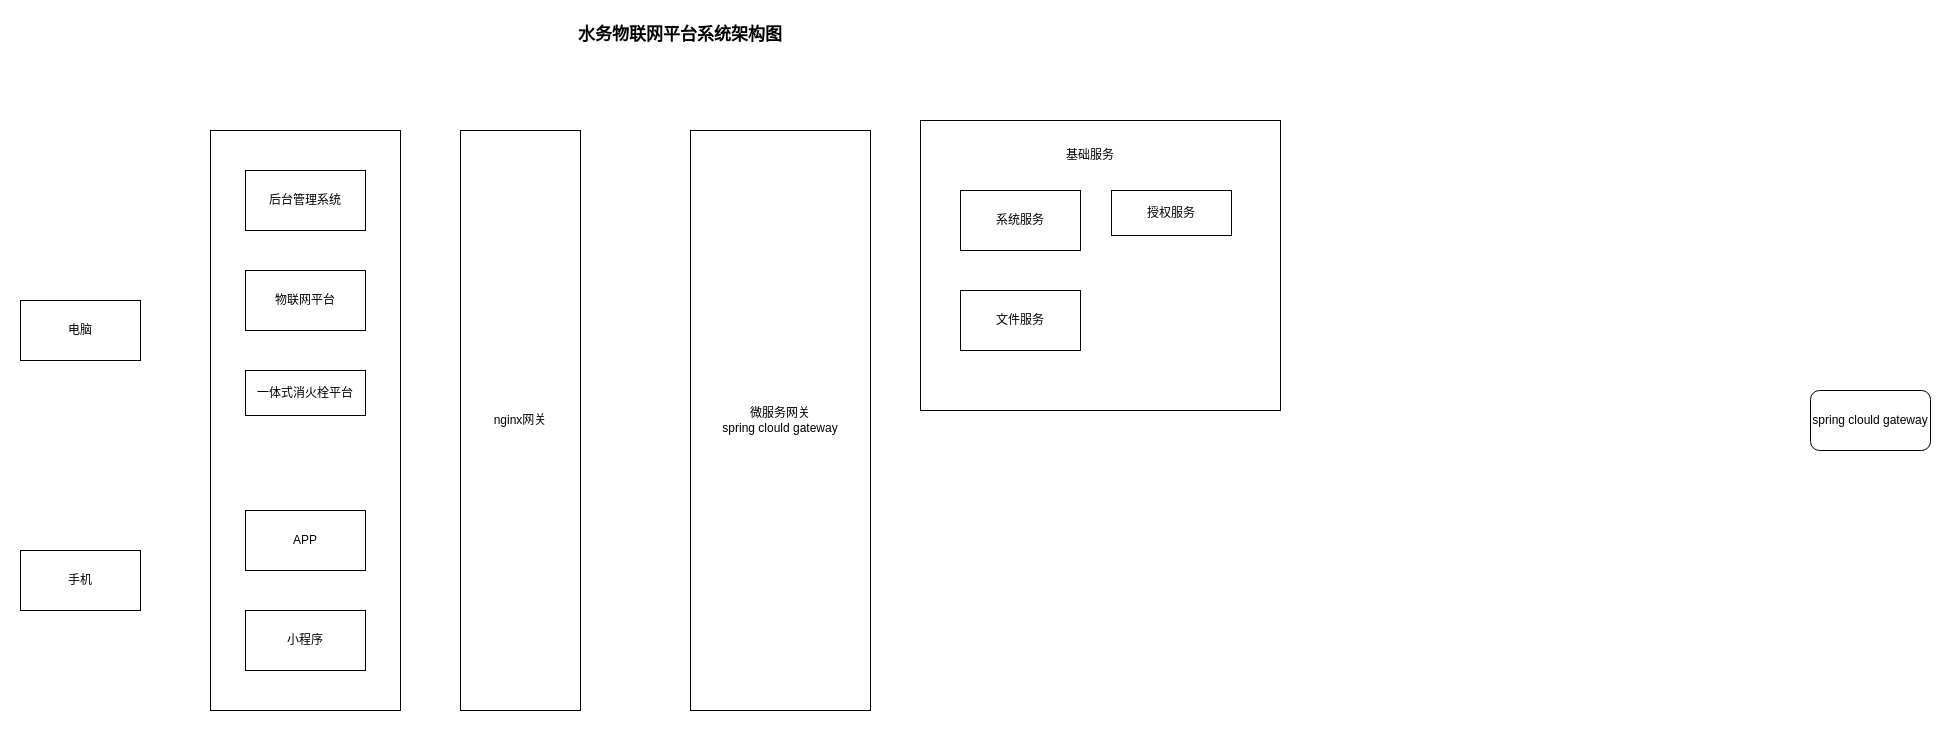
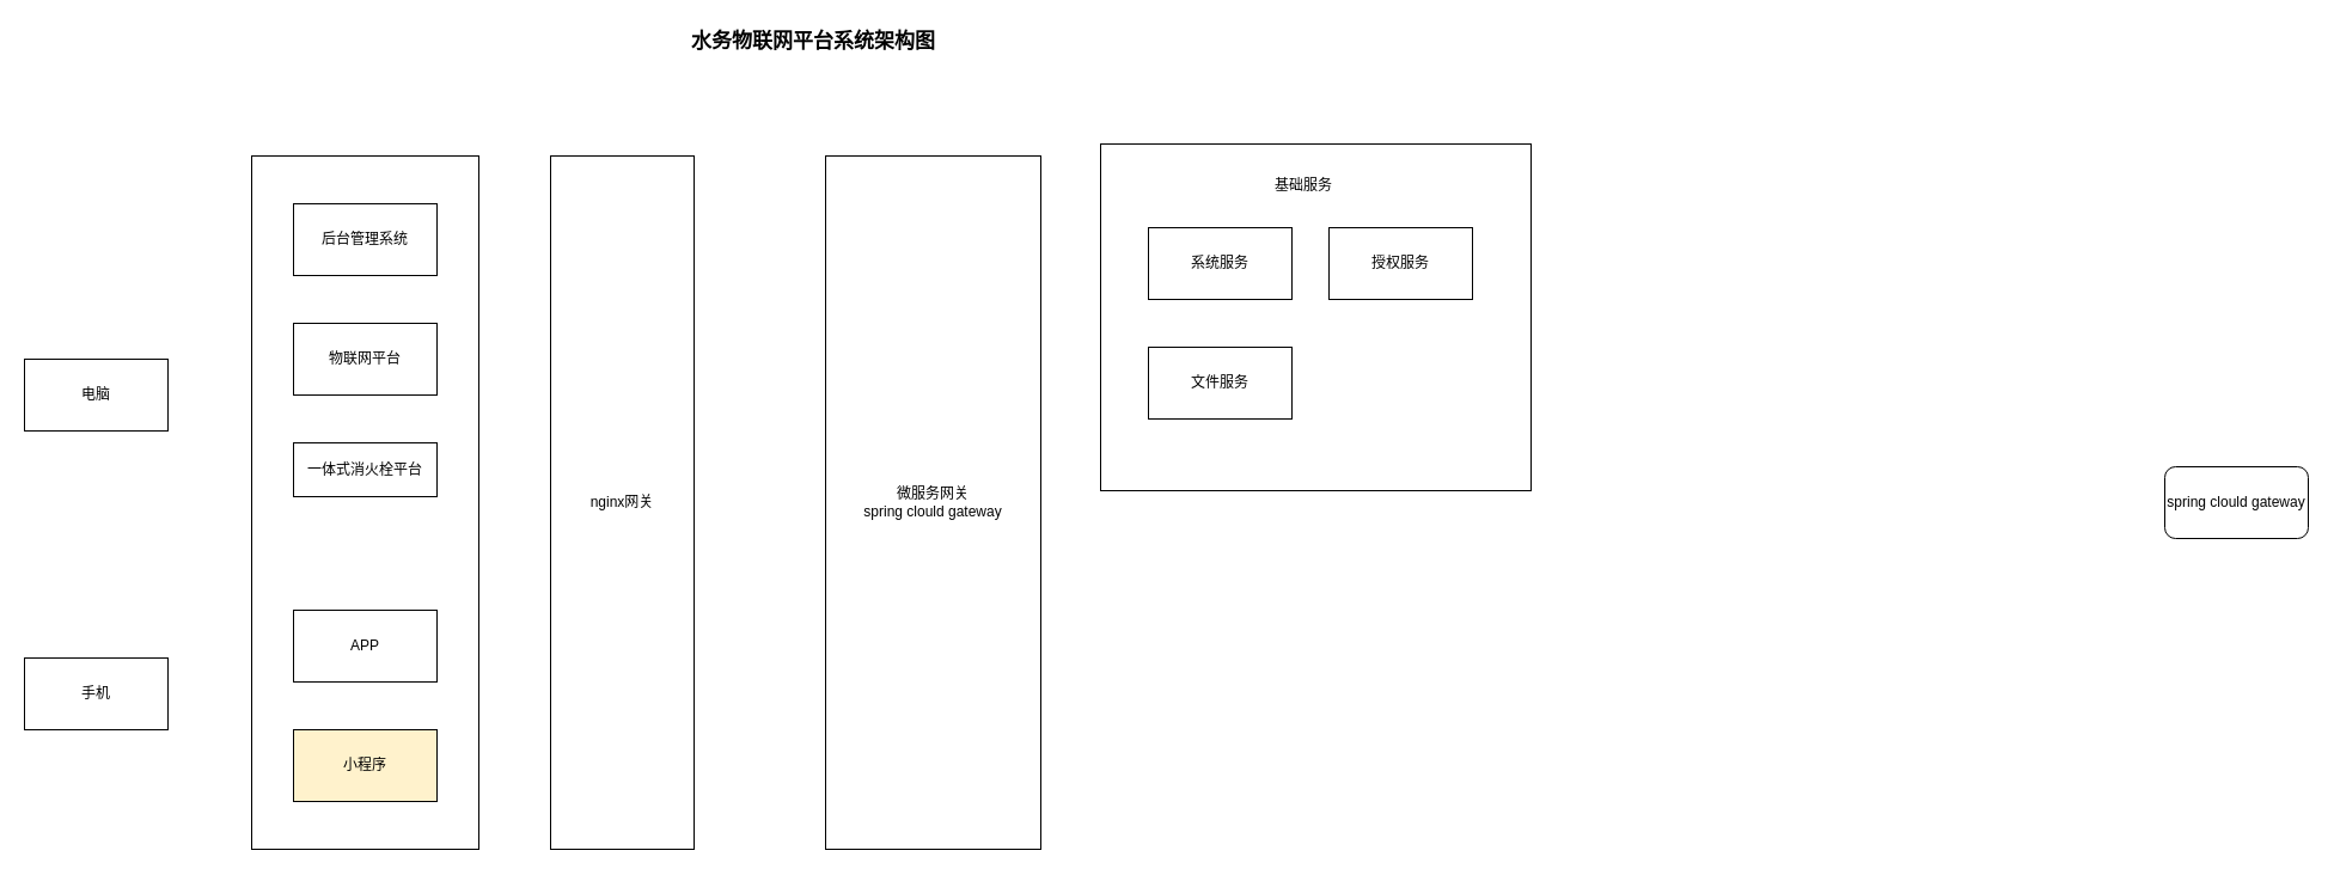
  <mxCell id="0" />
  <mxCell id="1" parent="0" />
  <mxCell id="2" value="电脑" style="rounded=0;whiteSpace=wrap;html=1;" parent="1" vertex="1"><mxGeometry x="20" y="300" width="120" height="60" as="geometry" /></mxCell>
  <mxCell id="3" value="&lt;b&gt;&lt;font style=&quot;font-size: 17px;&quot;&gt;水务物联网平台系统架构图&lt;/font&gt;&lt;/b&gt;" style="text;html=1;align=center;verticalAlign=middle;whiteSpace=wrap;rounded=0;" parent="1" vertex="1"><mxGeometry x="570" y="20" width="220" height="30" as="geometry" /></mxCell>
  <mxCell id="4" value="" style="rounded=0;whiteSpace=wrap;html=1;" vertex="1" parent="1"><mxGeometry x="210" y="130" width="190" height="580" as="geometry" /></mxCell>
  <mxCell id="5" value="后台管理系统" style="rounded=0;whiteSpace=wrap;html=1;" vertex="1" parent="1"><mxGeometry x="245" y="170" width="120" height="60" as="geometry" /></mxCell>
  <mxCell id="6" value="物联网平台" style="rounded=0;whiteSpace=wrap;html=1;" vertex="1" parent="1"><mxGeometry x="245" y="270" width="120" height="60" as="geometry" /></mxCell>
  <mxCell id="7" value="一体式消火栓平台" style="rounded=0;whiteSpace=wrap;html=1;" vertex="1" parent="1"><mxGeometry x="245" y="370" width="120" height="45" as="geometry" /></mxCell>
- <mxCell id="8" value="小程序" style="rounded=0;whiteSpace=wrap;html=1;" vertex="1" parent="1"><mxGeometry x="245" y="610" width="120" height="60" as="geometry" /></mxCell>
+ <mxCell id="8" value="小程序" style="rounded=0;whiteSpace=wrap;html=1;fillColor=#fff2cc;" vertex="1" parent="1"><mxGeometry x="245" y="610" width="120" height="60" as="geometry" /></mxCell>
  <mxCell id="9" value="APP" style="rounded=0;whiteSpace=wrap;html=1;" vertex="1" parent="1"><mxGeometry x="245" y="510" width="120" height="60" as="geometry" /></mxCell>
  <mxCell id="10" value="手机" style="rounded=0;whiteSpace=wrap;html=1;" vertex="1" parent="1"><mxGeometry x="20" y="550" width="120" height="60" as="geometry" /></mxCell>
  <mxCell id="11" value="nginx网关" style="rounded=0;whiteSpace=wrap;html=1;" vertex="1" parent="1"><mxGeometry x="460" y="130" width="120" height="580" as="geometry" /></mxCell>
  <mxCell id="12" value="微服务网关&lt;div&gt;spring clould gateway&lt;/div&gt;" style="rounded=0;whiteSpace=wrap;html=1;" vertex="1" parent="1"><mxGeometry x="690" y="130" width="180" height="580" as="geometry" /></mxCell>
  <mxCell id="13" value="" style="rounded=0;whiteSpace=wrap;html=1;" vertex="1" parent="1"><mxGeometry x="920" y="120" width="360" height="290" as="geometry" /></mxCell>
  <mxCell id="14" value="基础服务" style="text;html=1;align=center;verticalAlign=middle;whiteSpace=wrap;rounded=0;" vertex="1" parent="1"><mxGeometry x="1060" y="140" width="60" height="30" as="geometry" /></mxCell>
  <mxCell id="15" value="系统服务" style="rounded=0;whiteSpace=wrap;html=1;" vertex="1" parent="1"><mxGeometry x="960" y="190" width="120" height="60" as="geometry" /></mxCell>
  <mxCell id="16" value="spring clould gateway" style="whiteSpace=wrap;html=1;rounded=1;" vertex="1" parent="1"><mxGeometry x="1810" y="390" width="120" height="60" as="geometry" /></mxCell>
- <mxCell id="17" value="授权服务" style="rounded=0;whiteSpace=wrap;html=1;" vertex="1" parent="1"><mxGeometry x="1111" y="190" width="120" height="45" as="geometry" /></mxCell>
+ <mxCell id="17" value="授权服务" style="rounded=0;whiteSpace=wrap;html=1;" vertex="1" parent="1"><mxGeometry x="1111" y="190" width="120" height="60" as="geometry" /></mxCell>
  <mxCell id="18" value="文件服务" style="rounded=0;whiteSpace=wrap;html=1;" vertex="1" parent="1"><mxGeometry x="960" y="290" width="120" height="60" as="geometry" /></mxCell>
